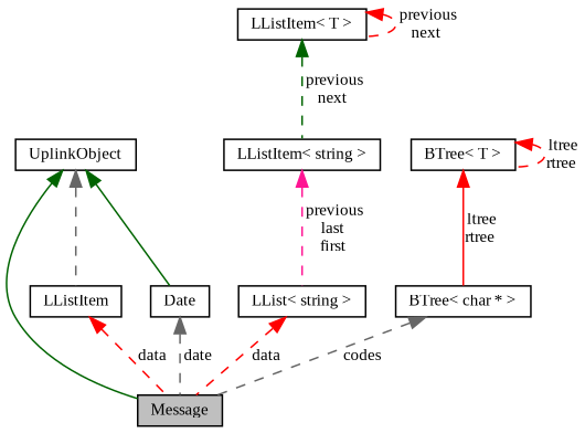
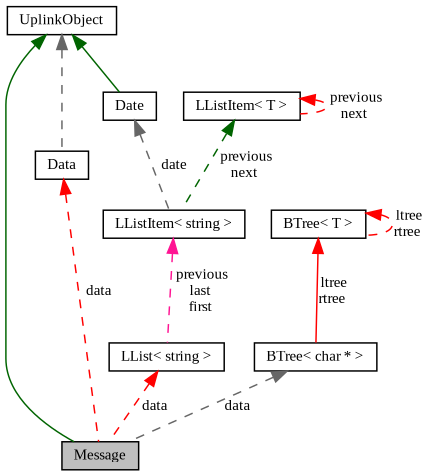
  digraph {
    fontname="Liberation Serif"
    node [color=black fillcolor=white fontname="Liberation Serif" fontsize=10 shape=record style=filled]
    edge [color=red dir=back fontname="Liberation Serif" fontsize=10 labelfontname=Helvetica labelfontsize=10 style=dashed]
    n1 [fillcolor=grey75 fontcolor=black height=0.2 label=Message width=0.4]
    n2 [height=0.2 label=UplinkObject width=0.4]
-   n3 [height=0.2 label=LListItem width=0.4]
+   n3 [height=0.2 label=Data width=0.4]
    n4 [height=0.2 label=Date width=0.4]
    n5 [height=0.2 label="LList\< string \>" width=0.4]
    n6 [height=0.2 label="LListItem\< string \>" width=0.4]
    n7 [height=0.2 label="LListItem\< T \>" width=0.4]
    n8 [height=0.2 label="BTree\< char * \>" width=0.4]
    n9 [height=0.2 label="BTree\< T \>" width=0.4]
    n2 -> n1 [color=darkgreen style=solid]
    n2 -> n3 [color=gray40]
    n2 -> n4 [color=darkgreen style=solid]
    n3 -> n1 [label=" data"]
-   n4 -> n1 [color=gray40 label=" date"]
+   n4 -> n6 [color=gray40 label=" date"]
    n5 -> n1 [label=" data"]
    n6 -> n5 [color=deeppink label=" previous\nlast\nfirst"]
    n7 -> n6 [color=darkgreen label=" previous\nnext"]
    n7 -> n7 [label=" previous\nnext"]
-   n8 -> n1 [color=gray40 label=" codes"]
+   n8 -> n1 [color=gray40 label=" data"]
    n9 -> n8 [label=" ltree\nrtree" style=solid]
    n9 -> n9 [label=" ltree\nrtree"]
  }
